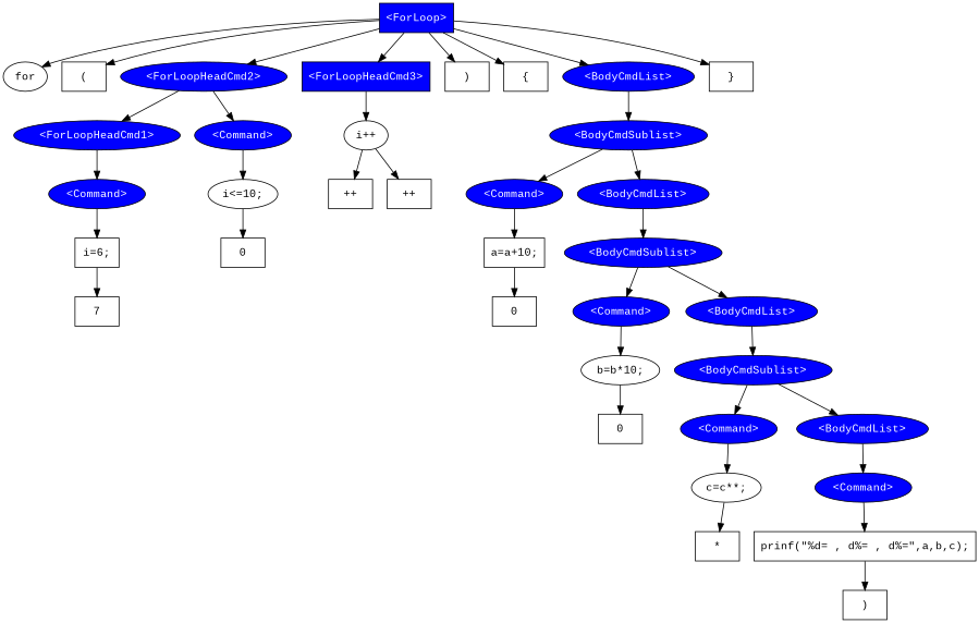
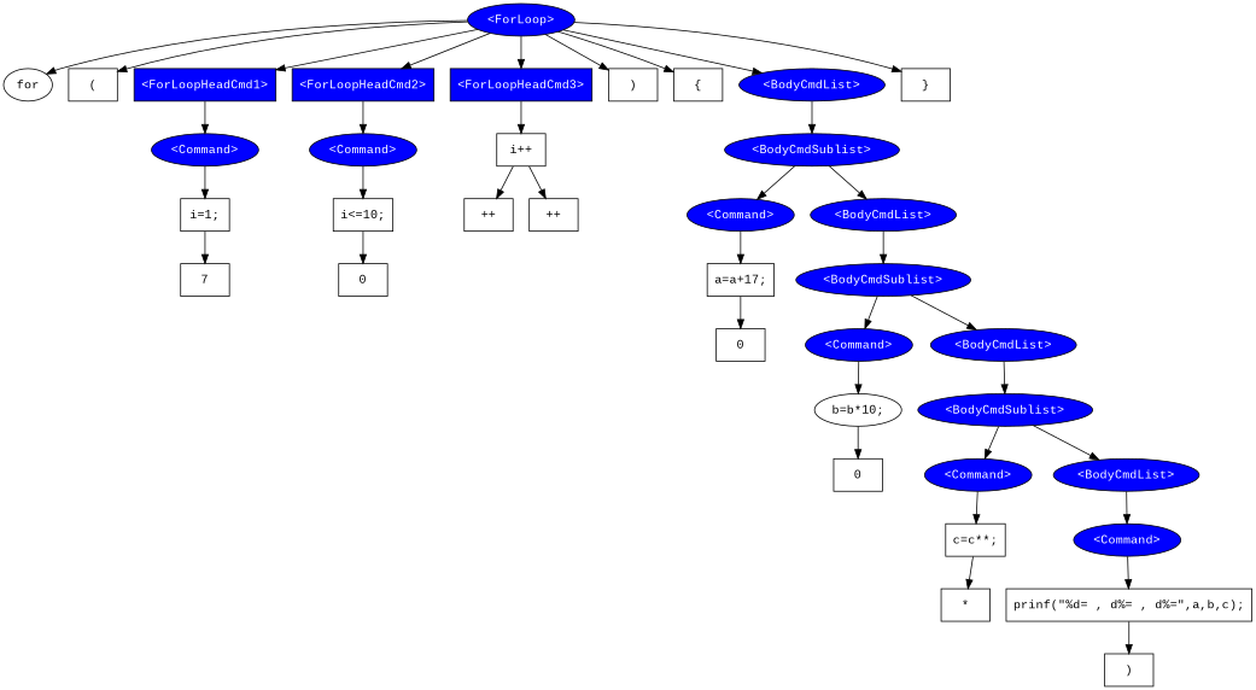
  digraph {
    fontname="Liberation Mono"
    node [fillcolor=white fontcolor=black fontname="Liberation Mono" shape=rect style=filled]
    edge [fontname="Liberation Mono"]
-   n1 [fillcolor=blue fontcolor=white label="<ForLoop>" shape=box]
+   n1 [fillcolor=blue fontcolor=white label="<ForLoop>" shape=oval]
    n2 [label=for shape=ellipse]
    n3 [label="("]
-   n4 [fillcolor=blue fontcolor=white label="<ForLoopHeadCmd1>" shape=oval]
-   n5 [fillcolor=blue fontcolor=white label="<ForLoopHeadCmd2>" shape=oval]
+   n4 [fillcolor=blue fontcolor=white label="<ForLoopHeadCmd1>" shape=box]
+   n5 [fillcolor=blue fontcolor=white label="<ForLoopHeadCmd2>" shape=box]
    n6 [fillcolor=blue fontcolor=white label="<ForLoopHeadCmd3>" shape=box]
    n7 [label=")"]
    n8 [label="{"]
    n9 [fillcolor=blue fontcolor=white label="<BodyCmdList>" shape=oval]
    n10 [label="}"]
    n11 [fillcolor=blue fontcolor=white label="<Command>" shape=oval]
    n12 [fillcolor=blue fontcolor=white label="<Command>" shape=oval]
-   n13 [label="i++" shape=ellipse]
+   n13 [label="i++"]
    n14 [fillcolor=blue fontcolor=white label="<BodyCmdSublist>" shape=oval]
-   n15 [label="i=6;"]
+   n15 [label="i=1;"]
    n16 [label=7]
-   n17 [label="i<=10;" shape=ellipse]
+   n17 [label="i<=10;"]
    n18 [label=0]
    n19 [label="++"]
    n20 [label="++"]
    n21 [fillcolor=blue fontcolor=white label="<Command>" shape=oval]
    n22 [fillcolor=blue fontcolor=white label="<BodyCmdList>" shape=oval]
-   n23 [label="a=a+10;"]
+   n23 [label="a=a+17;"]
    n24 [fillcolor=blue fontcolor=white label="<BodyCmdSublist>" shape=oval]
    n25 [label=0]
    n26 [fillcolor=blue fontcolor=white label="<Command>" shape=oval]
    n27 [fillcolor=blue fontcolor=white label="<BodyCmdList>" shape=oval]
    n28 [label="b=b*10;" shape=ellipse]
    n29 [fillcolor=blue fontcolor=white label="<BodyCmdSublist>" shape=oval]
    n30 [label=0]
    n31 [fillcolor=blue fontcolor=white label="<Command>" shape=oval]
    n32 [fillcolor=blue fontcolor=white label="<BodyCmdList>" shape=oval]
-   n33 [label="c=c**;" shape=ellipse]
+   n33 [label="c=c**;"]
    n34 [fillcolor=blue fontcolor=white label="<Command>" shape=oval]
    n35 [label="*"]
    n36 [label="prinf(&quot;%d= , d%= , d%=&quot;,a,b,c);"]
    n37 [label=")"]
    n1 -> n2
    n1 -> n3
-   n5 -> n4
+   n1 -> n4
    n1 -> n5
    n1 -> n6
    n1 -> n7
    n1 -> n8
    n1 -> n9
    n1 -> n10
    n4 -> n11
    n5 -> n12
    n6 -> n13
    n9 -> n14
    n11 -> n15
    n12 -> n17
    n13 -> n19
    n13 -> n20
    n14 -> n21
    n14 -> n22
    n15 -> n16
    n17 -> n18
    n21 -> n23
    n22 -> n24
    n23 -> n25
    n24 -> n26
    n24 -> n27
    n26 -> n28
    n27 -> n29
    n28 -> n30
    n29 -> n31
    n29 -> n32
    n31 -> n33
    n32 -> n34
    n33 -> n35
    n34 -> n36
    n36 -> n37
  }
